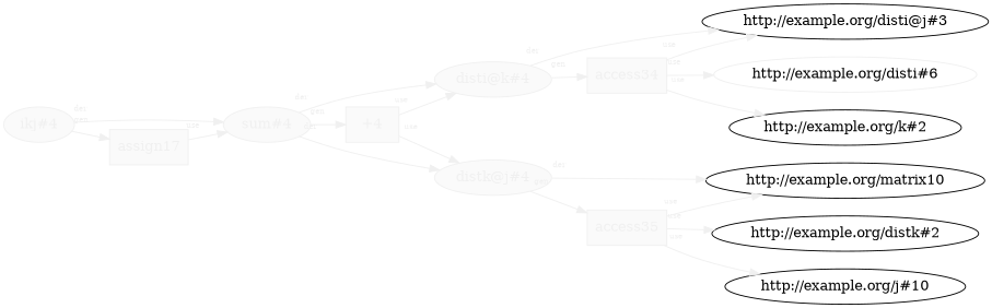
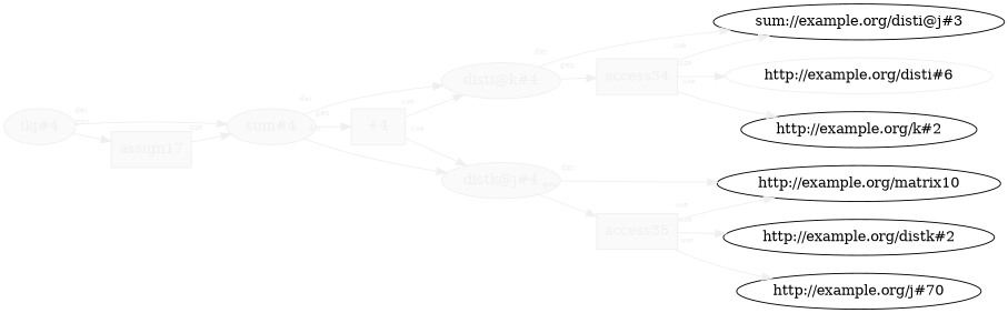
  digraph {
    rankdir=LR
    node [color="#F0F0F0" fillcolor="#FAFAFA" fontcolor="#F0F0F0" style=filled]
    edge [color="#F0F0F0" fontcolor="#F0F0F0" labelangle=60.0 labeldistance=1.5 labelfontsize=8 rotation=20 taillabel=use]
    n1 [label="disti@k#4"]
    n2 [label=access34 shape=polygon sides=4]
-   "http://example.org/disti@j#3" [color="" fillcolor="" fontcolor="" style=""]
+   "http://example.org/disti@j#3" [label="sum://example.org/disti@j#3" color="" fillcolor="" fontcolor="" style=""]
    "http://example.org/disti#6" [fillcolor="" fontcolor="" style=""]
    "http://example.org/k#2" [color="" fillcolor="" fontcolor="" style=""]
    n6 [label="distk@j#4"]
    n7 [label=access35 shape=polygon sides=4]
    "http://example.org/matrix10" [color="" fillcolor="" fontcolor="" style=""]
    "http://example.org/distk#2" [color="" fillcolor="" fontcolor="" style=""]
-   "http://example.org/j#10" [color="" fillcolor="" fontcolor="" style=""]
+   "http://example.org/j#10" [label="http://example.org/j#70" color="" fillcolor="" fontcolor="" style=""]
    n11 [label="sum#4"]
    n12 [label="+4" shape=polygon sides=4]
    n13 [label="ikj#4"]
    n14 [label=assign17 shape=polygon sides=4]
    n1 -> n2 [taillabel=gen]
    n1 -> "http://example.org/disti@j#3" [taillabel=der]
    n2 -> "http://example.org/disti@j#3"
    n2 -> "http://example.org/disti#6"
    n2 -> "http://example.org/k#2"
    n6 -> n7 [taillabel=gen]
    n6 -> "http://example.org/matrix10" [taillabel=der]
    n7 -> "http://example.org/matrix10"
    n7 -> "http://example.org/distk#2"
    n7 -> "http://example.org/j#10"
    n11 -> n1 [taillabel=der]
    n11 -> n6 [taillabel=der]
    n11 -> n12 [taillabel=gen]
    n12 -> n1
    n12 -> n6
    n13 -> n11 [taillabel=der]
    n13 -> n14 [taillabel=gen]
    n14 -> n11
  }
